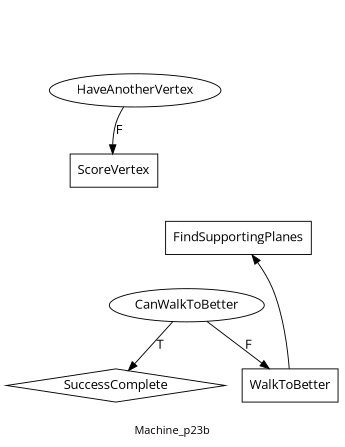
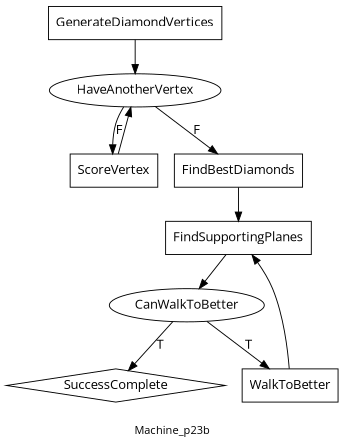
  digraph {
    fontname="Open Sans"
    fontsize=12
    label=Machine_p23b
    node [fontname="Open Sans" shape=box]
    edge [fontname="Open Sans"]
    HaveAnotherVertex [shape=ellipse]
+   GenerateDiamondVertices
    ScoreVertex
+   FindBestDiamonds
    FindSupportingPlanes
    CanWalkToBetter [shape=ellipse]
    WalkToBetter
    SuccessComplete [shape=diamond]
    HaveAnotherVertex -> ScoreVertex [label=F]
-   CanWalkToBetter -> WalkToBetter [label=F]
+   HaveAnotherVertex -> FindBestDiamonds [label=F]
+   GenerateDiamondVertices -> HaveAnotherVertex
+   ScoreVertex -> HaveAnotherVertex
+   FindBestDiamonds -> FindSupportingPlanes
+   FindSupportingPlanes -> CanWalkToBetter
+   CanWalkToBetter -> WalkToBetter [label=T]
    CanWalkToBetter -> SuccessComplete [label=T]
    WalkToBetter -> FindSupportingPlanes
  }
